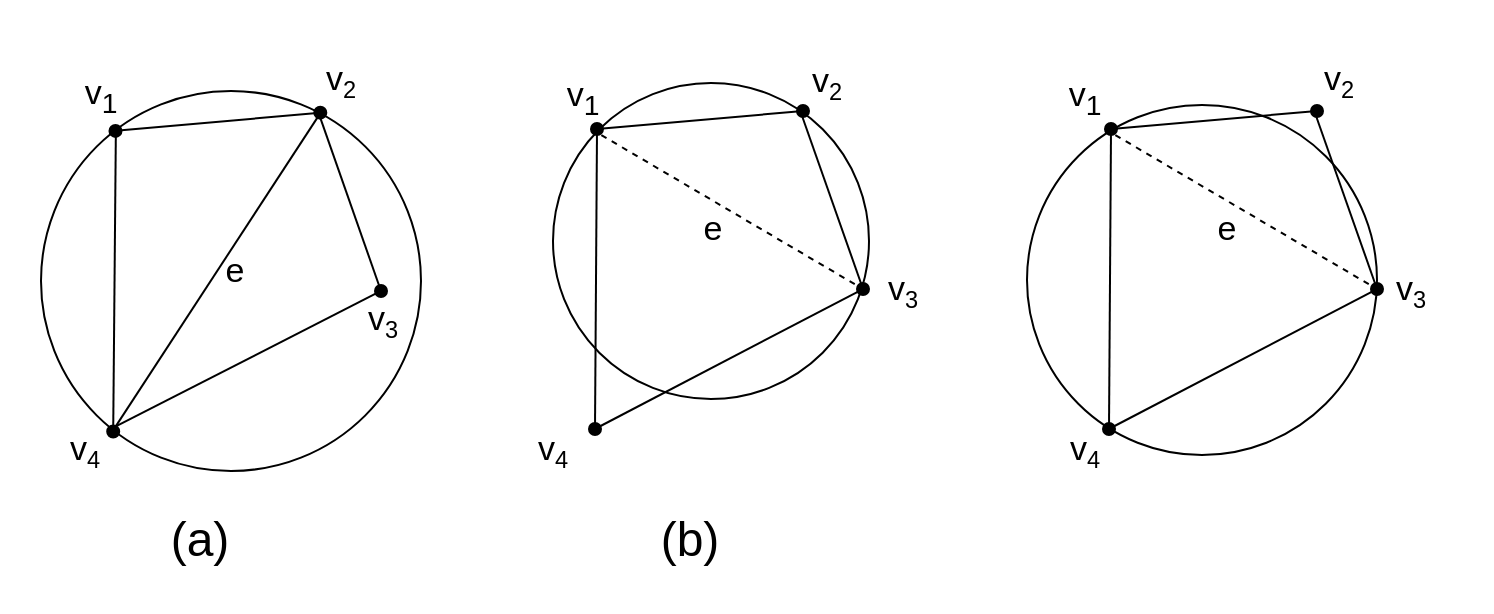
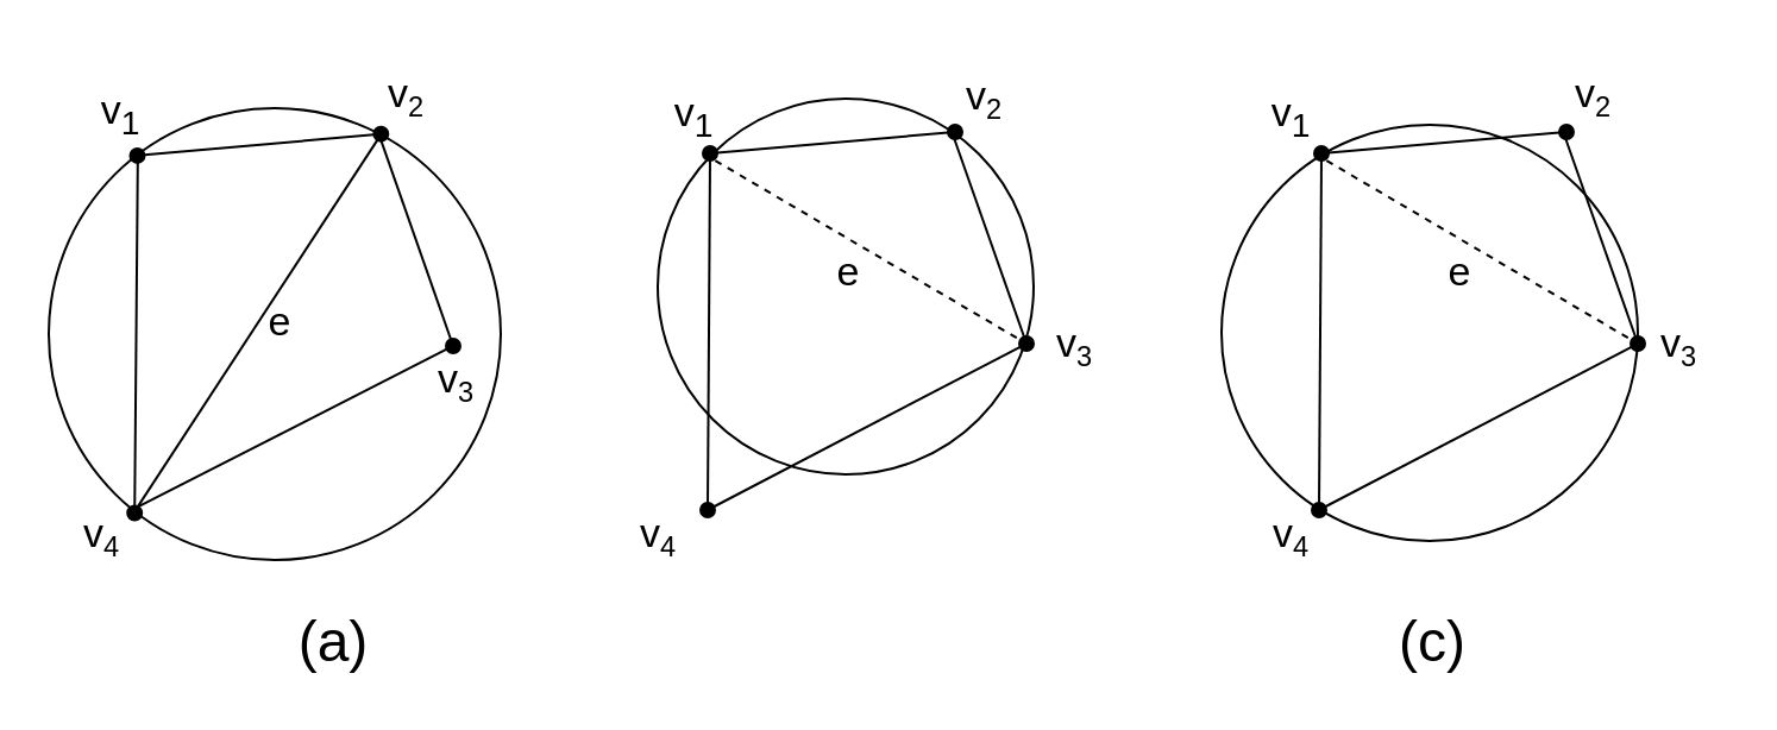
  <mxCell id="0" />
  <mxCell id="1" parent="0" />
  <mxCell id="2" value="" style="ellipse;whiteSpace=wrap;html=1;aspect=fixed;fillColor=none;" parent="1" vertex="1"><mxGeometry x="20" y="45" width="190" height="190" as="geometry" /></mxCell>
  <mxCell id="3" value="" style="endArrow=none;html=1;rounded=0;exitX=0.19;exitY=0.896;exitDx=0;exitDy=0;exitPerimeter=0;startArrow=oval;startFill=1;entryX=0.197;entryY=0.108;entryDx=0;entryDy=0;entryPerimeter=0;" parent="1" source="2" target="2" edge="1"><mxGeometry width="50" height="50" relative="1" as="geometry"><mxPoint x="40" y="135" as="sourcePoint" /><mxPoint x="40" y="55" as="targetPoint" /></mxGeometry></mxCell>
  <mxCell id="4" value="e" style="edgeLabel;html=1;align=center;verticalAlign=middle;resizable=0;points=[];fontSize=17;" parent="3" vertex="1" connectable="0"><mxGeometry x="0.039" relative="1" as="geometry"><mxPoint x="60" y="-2" as="offset" /></mxGeometry></mxCell>
  <mxCell id="5" value="" style="endArrow=oval;html=1;rounded=0;entryX=0.735;entryY=0.057;entryDx=0;entryDy=0;entryPerimeter=0;startArrow=oval;startFill=1;endFill=1;exitX=0.196;exitY=0.105;exitDx=0;exitDy=0;exitPerimeter=0;" parent="1" source="2" target="2" edge="1"><mxGeometry width="50" height="50" relative="1" as="geometry"><mxPoint x="40" y="55" as="sourcePoint" /><mxPoint x="180" y="85" as="targetPoint" /></mxGeometry></mxCell>
  <mxCell id="6" value="" style="endArrow=none;html=1;rounded=0;exitX=0.191;exitY=0.891;exitDx=0;exitDy=0;exitPerimeter=0;entryX=0.73;entryY=0.066;entryDx=0;entryDy=0;entryPerimeter=0;" parent="1" source="2" target="2" edge="1"><mxGeometry width="50" height="50" relative="1" as="geometry"><mxPoint x="130" y="135" as="sourcePoint" /><mxPoint x="180" y="85" as="targetPoint" /></mxGeometry></mxCell>
  <mxCell id="7" value="" style="endArrow=none;html=1;rounded=0;entryX=0.732;entryY=0.062;entryDx=0;entryDy=0;entryPerimeter=0;" parent="1" target="2" edge="1"><mxGeometry width="50" height="50" relative="1" as="geometry"><mxPoint x="190" y="145" as="sourcePoint" /><mxPoint x="40" y="115" as="targetPoint" /></mxGeometry></mxCell>
  <mxCell id="8" value="" style="endArrow=none;html=1;rounded=0;entryX=0.18;entryY=0.891;entryDx=0;entryDy=0;entryPerimeter=0;startArrow=oval;startFill=1;" parent="1" target="2" edge="1"><mxGeometry width="50" height="50" relative="1" as="geometry"><mxPoint x="190" y="145" as="sourcePoint" /><mxPoint x="70" y="85" as="targetPoint" /></mxGeometry></mxCell>
- <mxCell id="9" value="&lt;font style=&quot;font-size: 24px;&quot;&gt;(a)&lt;/font&gt;" style="text;html=1;align=center;verticalAlign=middle;whiteSpace=wrap;rounded=0;" parent="1" vertex="1"><mxGeometry x="70" y="255" width="60" height="30" as="geometry" /></mxCell>
+ <mxCell id="9" value="&lt;font style=&quot;font-size: 24px;&quot;&gt;(a)&lt;/font&gt;" style="text;html=1;align=center;verticalAlign=middle;whiteSpace=wrap;rounded=0;" parent="1" vertex="1"><mxGeometry x="110" y="255" width="60" height="30" as="geometry" /></mxCell>
  <mxCell id="10" value="&lt;font style=&quot;font-size: 17px;&quot;&gt;v&lt;sub&gt;1&lt;/sub&gt;&lt;/font&gt;" style="text;html=1;align=center;verticalAlign=middle;resizable=0;points=[];autosize=1;strokeColor=none;fillColor=none;" vertex="1" parent="1"><mxGeometry x="30" y="28" width="40" height="40" as="geometry" /></mxCell>
  <mxCell id="11" value="&lt;font style=&quot;font-size: 17px;&quot;&gt;v&lt;/font&gt;&lt;font style=&quot;font-size: 14.167px;&quot;&gt;&lt;sub&gt;2&lt;/sub&gt;&lt;/font&gt;" style="text;html=1;align=center;verticalAlign=middle;resizable=0;points=[];autosize=1;strokeColor=none;fillColor=none;" vertex="1" parent="1"><mxGeometry x="150" y="20" width="40" height="40" as="geometry" /></mxCell>
  <mxCell id="12" value="&lt;font style=&quot;font-size: 17px;&quot;&gt;v&lt;/font&gt;&lt;font style=&quot;font-size: 14.167px;&quot;&gt;&lt;sub&gt;3&lt;/sub&gt;&lt;/font&gt;" style="text;html=1;align=center;verticalAlign=middle;resizable=0;points=[];autosize=1;strokeColor=none;fillColor=none;" vertex="1" parent="1"><mxGeometry x="171" y="140" width="40" height="40" as="geometry" /></mxCell>
  <mxCell id="13" value="&lt;font style=&quot;font-size: 17px;&quot;&gt;v&lt;/font&gt;&lt;font style=&quot;font-size: 14.167px;&quot;&gt;&lt;sub&gt;3&lt;/sub&gt;&lt;/font&gt;" style="text;html=1;align=center;verticalAlign=middle;resizable=0;points=[];autosize=1;strokeColor=none;fillColor=none;" vertex="1" parent="1"><mxGeometry x="685" y="125" width="40" height="40" as="geometry" /></mxCell>
  <mxCell id="14" value="&lt;font style=&quot;font-size: 17px;&quot;&gt;v&lt;/font&gt;&lt;font style=&quot;font-size: 14.167px;&quot;&gt;&lt;sub&gt;4&lt;/sub&gt;&lt;/font&gt;" style="text;html=1;align=center;verticalAlign=middle;resizable=0;points=[];autosize=1;strokeColor=none;fillColor=none;" vertex="1" parent="1"><mxGeometry x="22" y="205" width="40" height="40" as="geometry" /></mxCell>
  <mxCell id="15" value="" style="group" vertex="1" connectable="0" parent="1"><mxGeometry x="256" y="29" width="213" height="256" as="geometry" /></mxCell>
  <mxCell id="16" value="&lt;font style=&quot;font-size: 17px;&quot;&gt;v&lt;/font&gt;&lt;font style=&quot;font-size: 14.167px;&quot;&gt;&lt;sub&gt;4&lt;/sub&gt;&lt;/font&gt;" style="text;html=1;align=center;verticalAlign=middle;resizable=0;points=[];autosize=1;strokeColor=none;fillColor=none;" vertex="1" parent="15"><mxGeometry y="176" width="40" height="40" as="geometry" /></mxCell>
  <mxCell id="17" value="" style="group" vertex="1" connectable="0" parent="15"><mxGeometry x="15" width="200" height="256" as="geometry" /></mxCell>
  <mxCell id="18" value="" style="group" parent="17" vertex="1" connectable="0"><mxGeometry x="24" y="26" width="150" height="180" as="geometry" /></mxCell>
  <mxCell id="19" value="" style="ellipse;whiteSpace=wrap;html=1;aspect=fixed;fillColor=none;" parent="18" vertex="1"><mxGeometry x="-19" y="-14" width="158" height="158" as="geometry" /></mxCell>
  <mxCell id="20" value="" style="endArrow=none;html=1;rounded=0;exitX=0.19;exitY=0.896;exitDx=0;exitDy=0;exitPerimeter=0;startArrow=oval;startFill=1;entryX=0.197;entryY=0.108;entryDx=0;entryDy=0;entryPerimeter=0;" parent="18" edge="1"><mxGeometry width="50" height="50" relative="1" as="geometry"><mxPoint x="2" y="159" as="sourcePoint" /><mxPoint x="3" y="10" as="targetPoint" /></mxGeometry></mxCell>
  <mxCell id="21" value="e" style="edgeLabel;html=1;align=center;verticalAlign=middle;resizable=0;points=[];fontSize=17;" parent="20" vertex="1" connectable="0"><mxGeometry x="0.039" relative="1" as="geometry"><mxPoint x="58" y="-23" as="offset" /></mxGeometry></mxCell>
  <mxCell id="22" value="" style="endArrow=oval;html=1;rounded=0;entryX=0.735;entryY=0.057;entryDx=0;entryDy=0;entryPerimeter=0;startArrow=oval;startFill=1;endFill=1;exitX=0.196;exitY=0.105;exitDx=0;exitDy=0;exitPerimeter=0;" parent="18" edge="1"><mxGeometry width="50" height="50" relative="1" as="geometry"><mxPoint x="3" y="9" as="sourcePoint" /><mxPoint x="106" as="targetPoint" /></mxGeometry></mxCell>
  <mxCell id="23" value="" style="endArrow=none;html=1;rounded=0;entryX=0.732;entryY=0.062;entryDx=0;entryDy=0;entryPerimeter=0;" parent="18" edge="1"><mxGeometry width="50" height="50" relative="1" as="geometry"><mxPoint x="136" y="89" as="sourcePoint" /><mxPoint x="105" y="1" as="targetPoint" /></mxGeometry></mxCell>
  <mxCell id="24" value="" style="endArrow=none;html=1;rounded=0;startArrow=oval;startFill=1;" parent="18" edge="1"><mxGeometry width="50" height="50" relative="1" as="geometry"><mxPoint x="136" y="89" as="sourcePoint" /><mxPoint y="160" as="targetPoint" /></mxGeometry></mxCell>
  <mxCell id="25" value="" style="endArrow=none;html=1;rounded=0;dashed=1;" parent="18" edge="1"><mxGeometry width="50" height="50" relative="1" as="geometry"><mxPoint y="9" as="sourcePoint" /><mxPoint x="136" y="89" as="targetPoint" /></mxGeometry></mxCell>
  <mxCell id="26" value="&lt;font style=&quot;font-size: 17px;&quot;&gt;v&lt;/font&gt;&lt;font style=&quot;font-size: 14.167px;&quot;&gt;&lt;sub&gt;2&lt;/sub&gt;&lt;/font&gt;" style="text;html=1;align=center;verticalAlign=middle;resizable=0;points=[];autosize=1;strokeColor=none;fillColor=none;" vertex="1" parent="18"><mxGeometry x="98" y="-34" width="40" height="40" as="geometry" /></mxCell>
- <mxCell id="27" value="&lt;font style=&quot;font-size: 24px;&quot;&gt;(b&lt;/font&gt;&lt;span style=&quot;font-size: 24px; background-color: transparent; color: light-dark(rgb(0, 0, 0), rgb(255, 255, 255));&quot;&gt;)&lt;/span&gt;" style="text;html=1;align=center;verticalAlign=middle;whiteSpace=wrap;rounded=0;" parent="17" vertex="1"><mxGeometry x="44" y="226" width="60" height="30" as="geometry" /></mxCell>
  <mxCell id="28" value="&lt;font style=&quot;font-size: 17px;&quot;&gt;v&lt;sub&gt;1&lt;/sub&gt;&lt;/font&gt;" style="text;html=1;align=center;verticalAlign=middle;resizable=0;points=[];autosize=1;strokeColor=none;fillColor=none;" vertex="1" parent="17"><mxGeometry width="40" height="40" as="geometry" /></mxCell>
  <mxCell id="29" value="&lt;font style=&quot;font-size: 17px;&quot;&gt;v&lt;/font&gt;&lt;font style=&quot;font-size: 14.167px;&quot;&gt;&lt;sub&gt;3&lt;/sub&gt;&lt;/font&gt;" style="text;html=1;align=center;verticalAlign=middle;resizable=0;points=[];autosize=1;strokeColor=none;fillColor=none;" vertex="1" parent="17"><mxGeometry x="160" y="96" width="40" height="40" as="geometry" /></mxCell>
  <mxCell id="30" value="" style="group" vertex="1" connectable="0" parent="1"><mxGeometry x="522" y="20" width="180" height="265" as="geometry" /></mxCell>
  <mxCell id="31" value="" style="group" parent="30" vertex="1" connectable="0"><mxGeometry x="30" y="35" width="150" height="180" as="geometry" /></mxCell>
  <mxCell id="32" value="" style="ellipse;whiteSpace=wrap;html=1;aspect=fixed;fillColor=none;" parent="31" vertex="1"><mxGeometry x="-39" y="-3" width="175" height="175" as="geometry" /></mxCell>
  <mxCell id="33" value="" style="endArrow=none;html=1;rounded=0;exitX=0.19;exitY=0.896;exitDx=0;exitDy=0;exitPerimeter=0;startArrow=oval;startFill=1;entryX=0.197;entryY=0.108;entryDx=0;entryDy=0;entryPerimeter=0;" parent="31" edge="1"><mxGeometry width="50" height="50" relative="1" as="geometry"><mxPoint x="2" y="159" as="sourcePoint" /><mxPoint x="3" y="10" as="targetPoint" /></mxGeometry></mxCell>
  <mxCell id="34" value="&lt;font style=&quot;font-size: 17px;&quot;&gt;e&lt;/font&gt;" style="edgeLabel;html=1;align=center;verticalAlign=middle;resizable=0;points=[];" parent="33" vertex="1" connectable="0"><mxGeometry x="0.039" relative="1" as="geometry"><mxPoint x="58" y="-23" as="offset" /></mxGeometry></mxCell>
  <mxCell id="35" value="" style="endArrow=oval;html=1;rounded=0;entryX=0.735;entryY=0.057;entryDx=0;entryDy=0;entryPerimeter=0;startArrow=oval;startFill=1;endFill=1;exitX=0.196;exitY=0.105;exitDx=0;exitDy=0;exitPerimeter=0;" parent="31" edge="1"><mxGeometry width="50" height="50" relative="1" as="geometry"><mxPoint x="3" y="9" as="sourcePoint" /><mxPoint x="106" as="targetPoint" /></mxGeometry></mxCell>
  <mxCell id="36" value="" style="endArrow=none;html=1;rounded=0;entryX=0.732;entryY=0.062;entryDx=0;entryDy=0;entryPerimeter=0;" parent="31" edge="1"><mxGeometry width="50" height="50" relative="1" as="geometry"><mxPoint x="136" y="89" as="sourcePoint" /><mxPoint x="105" y="1" as="targetPoint" /></mxGeometry></mxCell>
  <mxCell id="37" value="" style="endArrow=none;html=1;rounded=0;startArrow=oval;startFill=1;" parent="31" edge="1"><mxGeometry width="50" height="50" relative="1" as="geometry"><mxPoint x="136" y="89" as="sourcePoint" /><mxPoint y="160" as="targetPoint" /></mxGeometry></mxCell>
  <mxCell id="38" value="" style="endArrow=none;html=1;rounded=0;dashed=1;" parent="31" edge="1"><mxGeometry width="50" height="50" relative="1" as="geometry"><mxPoint y="9" as="sourcePoint" /><mxPoint x="136" y="89" as="targetPoint" /></mxGeometry></mxCell>
+ <mxCell id="39" value="&lt;font style=&quot;font-size: 24px;&quot;&gt;(c)&lt;/font&gt;" style="text;html=1;align=center;verticalAlign=middle;whiteSpace=wrap;rounded=0;" parent="30" vertex="1"><mxGeometry x="50" y="235" width="60" height="30" as="geometry" /></mxCell>
  <mxCell id="40" value="&lt;font style=&quot;font-size: 17px;&quot;&gt;v&lt;sub&gt;1&lt;/sub&gt;&lt;/font&gt;" style="text;html=1;align=center;verticalAlign=middle;resizable=0;points=[];autosize=1;strokeColor=none;fillColor=none;" vertex="1" parent="30"><mxGeometry y="9" width="40" height="40" as="geometry" /></mxCell>
  <mxCell id="41" value="&lt;font style=&quot;font-size: 17px;&quot;&gt;v&lt;/font&gt;&lt;font style=&quot;font-size: 14.167px;&quot;&gt;&lt;sub&gt;2&lt;/sub&gt;&lt;/font&gt;" style="text;html=1;align=center;verticalAlign=middle;resizable=0;points=[];autosize=1;strokeColor=none;fillColor=none;" vertex="1" parent="30"><mxGeometry x="127" width="40" height="40" as="geometry" /></mxCell>
  <mxCell id="42" value="&lt;font style=&quot;font-size: 17px;&quot;&gt;v&lt;/font&gt;&lt;font style=&quot;font-size: 14.167px;&quot;&gt;&lt;sub&gt;4&lt;/sub&gt;&lt;/font&gt;" style="text;html=1;align=center;verticalAlign=middle;resizable=0;points=[];autosize=1;strokeColor=none;fillColor=none;" vertex="1" parent="30"><mxGeometry y="185" width="40" height="40" as="geometry" /></mxCell>
